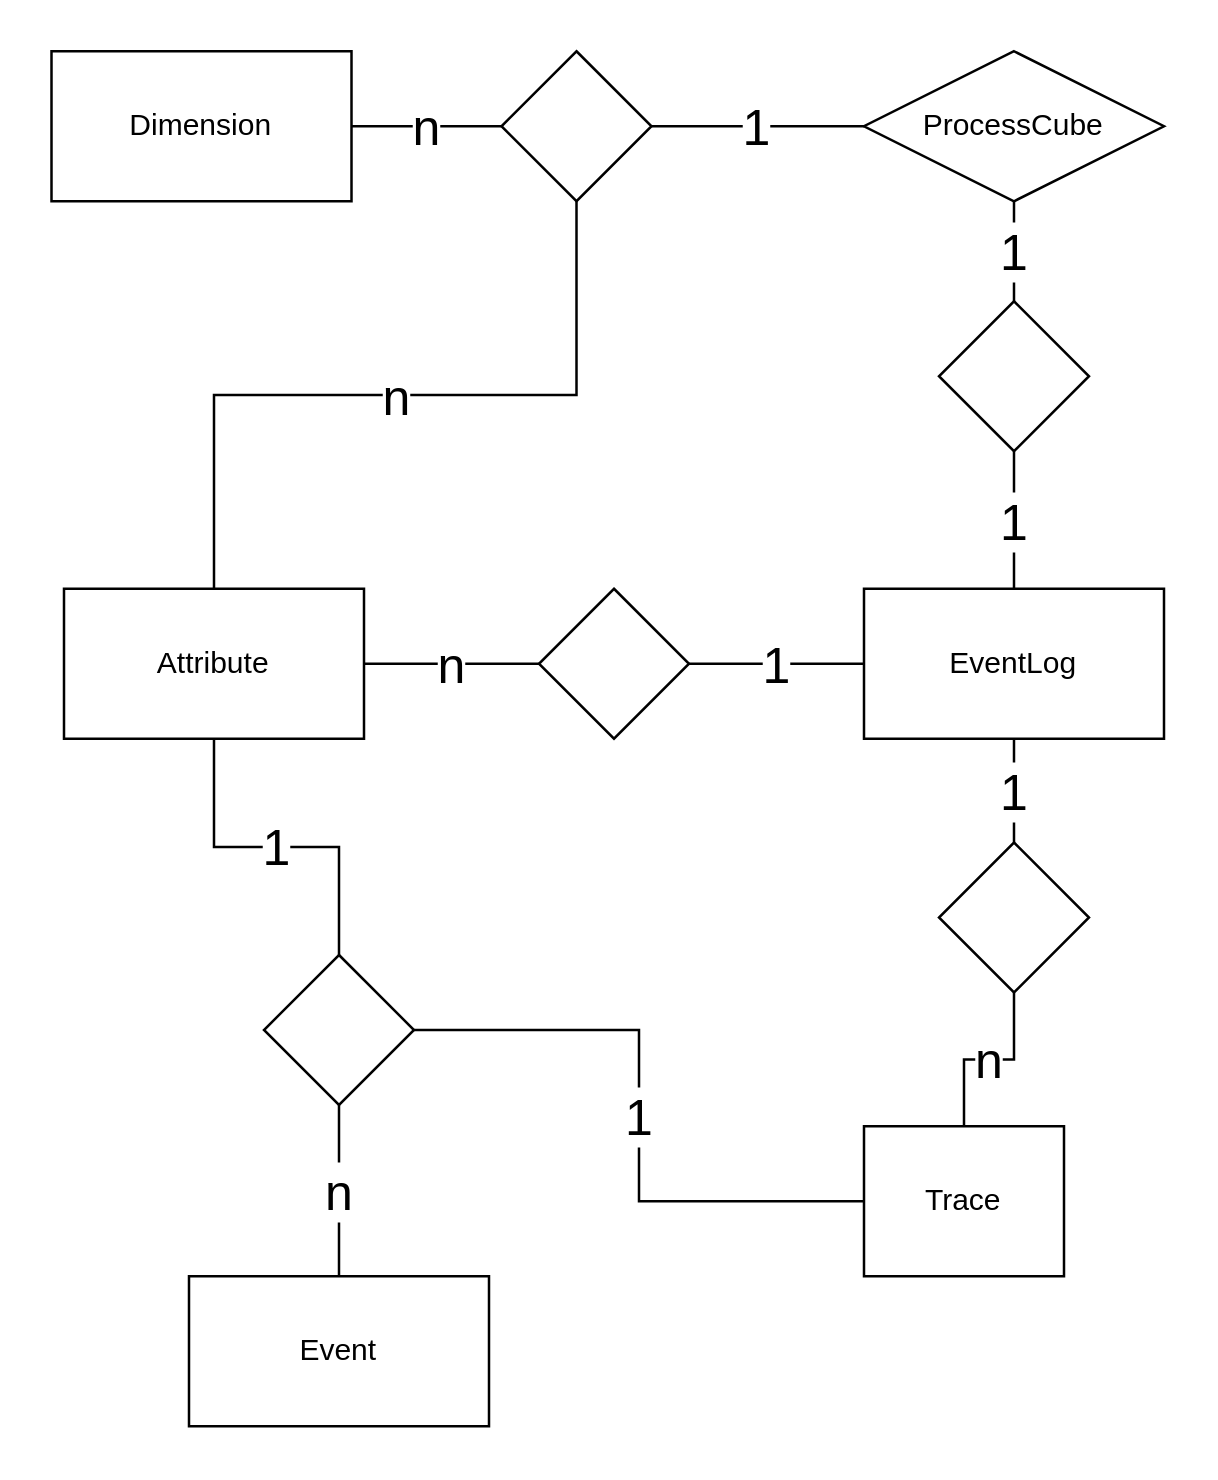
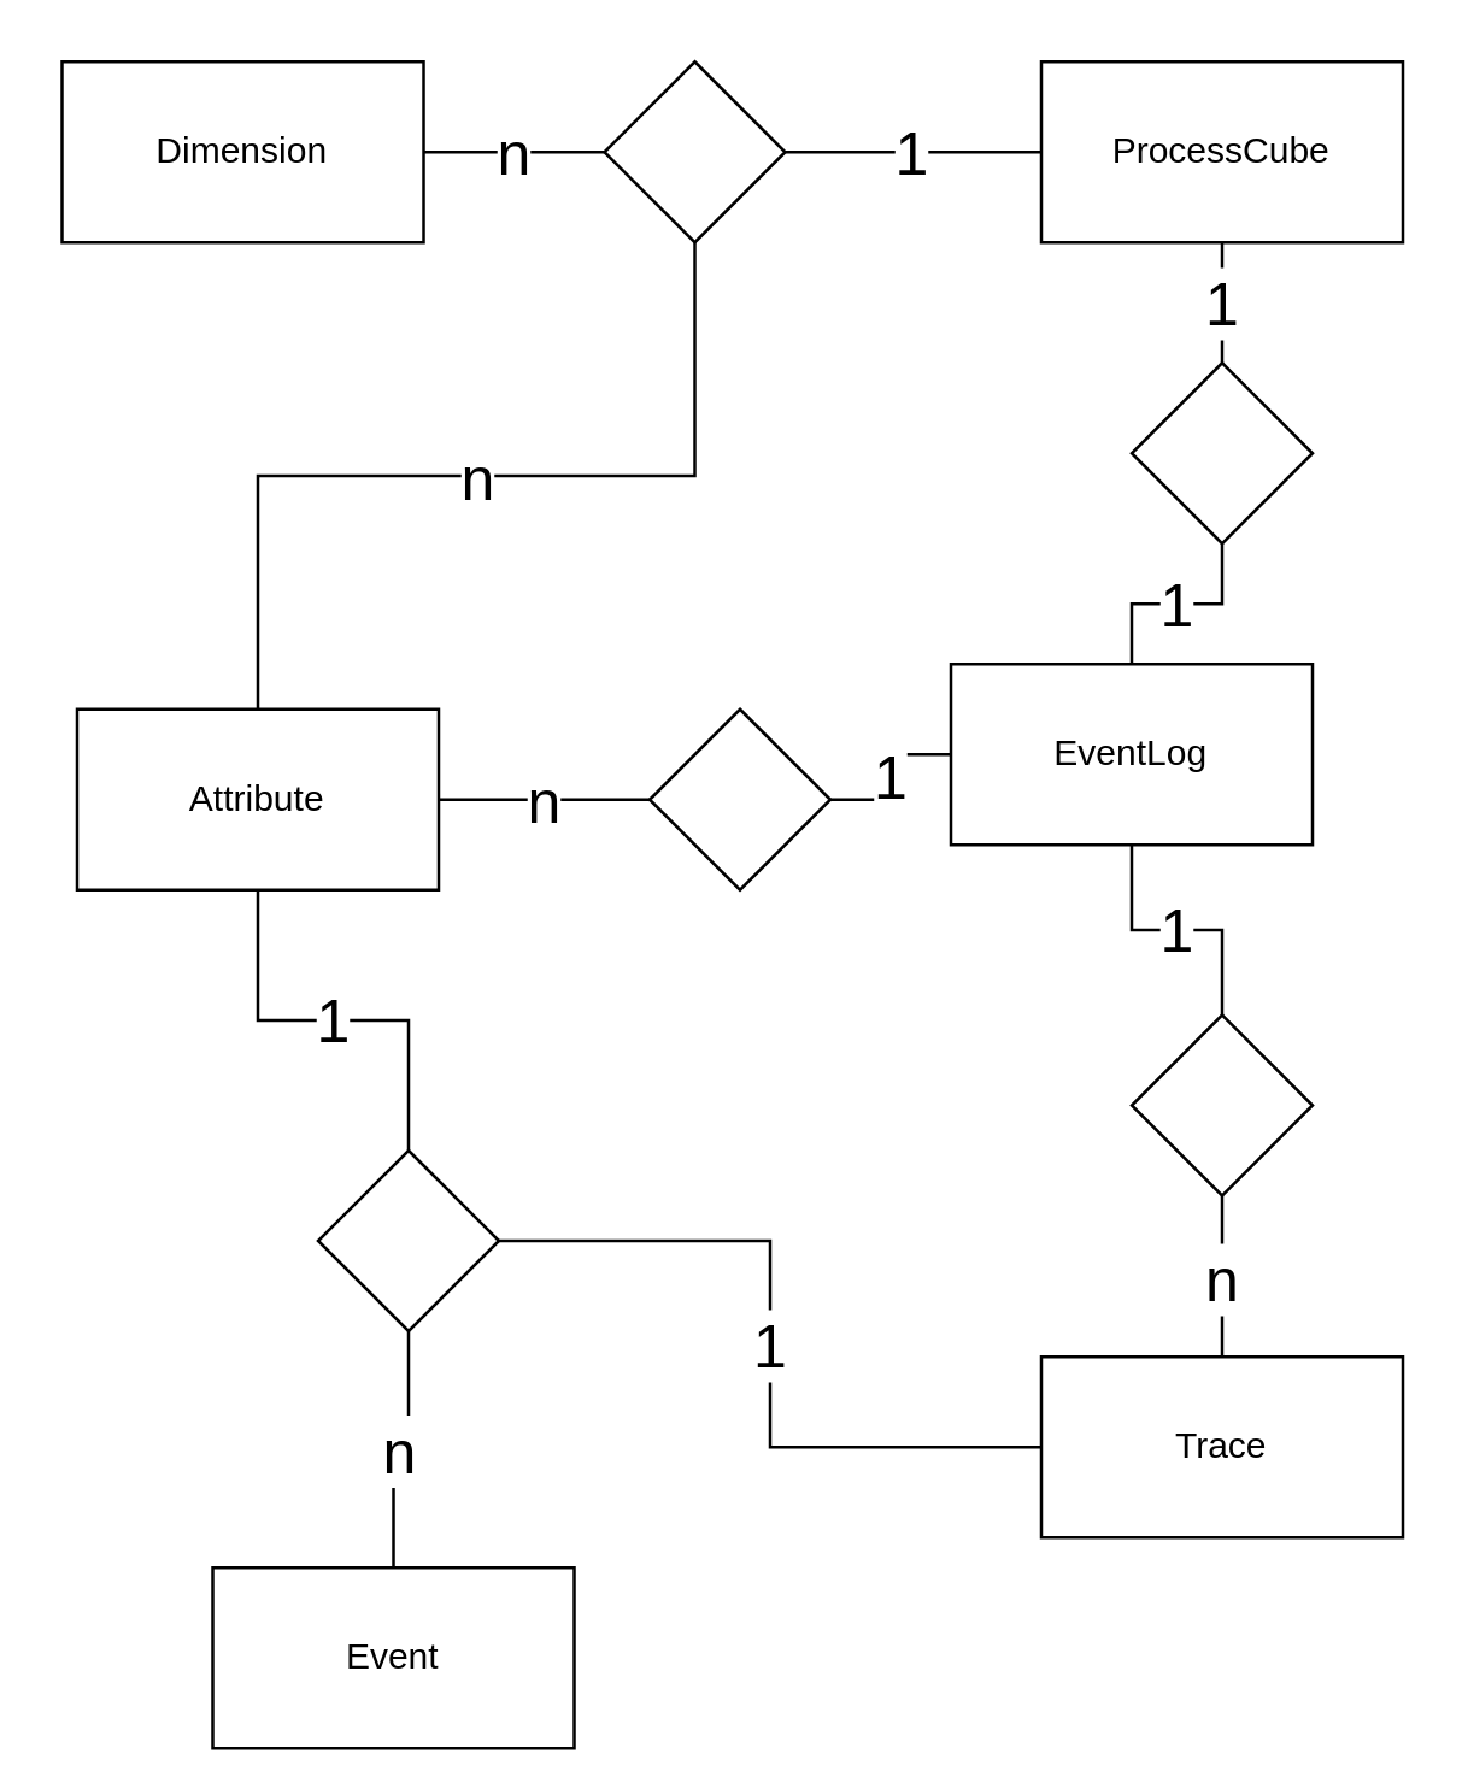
  <mxCell id="0" />
  <mxCell id="1" parent="0" />
- <mxCell id="2" value="EventLog" style="rounded=0;whiteSpace=wrap;html=1;" vertex="1" parent="1"><mxGeometry x="345" y="235" width="120" height="60" as="geometry" /></mxCell>
+ <mxCell id="2" value="EventLog" style="rounded=0;whiteSpace=wrap;html=1;" vertex="1" parent="1"><mxGeometry x="315" y="220" width="120" height="60" as="geometry" /></mxCell>
  <mxCell id="3" value="n" style="edgeStyle=orthogonalEdgeStyle;rounded=0;orthogonalLoop=1;jettySize=auto;html=1;exitX=0.5;exitY=0;exitDx=0;exitDy=0;endArrow=none;endFill=0;fontSize=20;entryX=0.5;entryY=1;entryDx=0;entryDy=0;" edge="1" parent="1" source="4" target="24"><mxGeometry relative="1" as="geometry"><mxPoint x="225" y="170" as="targetPoint" /></mxGeometry></mxCell>
  <mxCell id="4" value="Attribute" style="rounded=0;whiteSpace=wrap;html=1;" vertex="1" parent="1"><mxGeometry x="25" y="235" width="120" height="60" as="geometry" /></mxCell>
  <mxCell id="5" value="n" style="edgeStyle=orthogonalEdgeStyle;rounded=0;orthogonalLoop=1;jettySize=auto;html=1;endArrow=none;endFill=0;fontSize=20;" edge="1" parent="1" source="6" target="24"><mxGeometry relative="1" as="geometry" /></mxCell>
  <mxCell id="6" value="Dimension&lt;br&gt;" style="rounded=0;whiteSpace=wrap;html=1;" vertex="1" parent="1"><mxGeometry x="20" y="20" width="120" height="60" as="geometry" /></mxCell>
- <mxCell id="7" value="Event" style="rounded=0;whiteSpace=wrap;html=1;" vertex="1" parent="1"><mxGeometry x="75" y="510" width="120" height="60" as="geometry" /></mxCell>
- <mxCell id="8" value="Trace" style="rounded=0;whiteSpace=wrap;html=1;" vertex="1" parent="1"><mxGeometry x="345" y="450" width="80" height="60" as="geometry" /></mxCell>
+ <mxCell id="7" value="Event" style="rounded=0;whiteSpace=wrap;html=1;" vertex="1" parent="1"><mxGeometry x="70" y="520" width="120" height="60" as="geometry" /></mxCell>
+ <mxCell id="8" value="Trace" style="rounded=0;whiteSpace=wrap;html=1;" vertex="1" parent="1"><mxGeometry x="345" y="450" width="120" height="60" as="geometry" /></mxCell>
  <mxCell id="9" value="1" style="rounded=0;orthogonalLoop=1;jettySize=auto;html=1;exitX=1;exitY=0.5;exitDx=0;exitDy=0;entryX=0;entryY=0.5;entryDx=0;entryDy=0;endArrow=none;endFill=0;fontSize=20;edgeStyle=orthogonalEdgeStyle;elbow=vertical;" edge="1" parent="1" source="11" target="8"><mxGeometry relative="1" as="geometry" /></mxCell>
  <mxCell id="10" value="n" style="edgeStyle=orthogonalEdgeStyle;rounded=0;orthogonalLoop=1;jettySize=auto;html=1;exitX=0.5;exitY=1;exitDx=0;exitDy=0;entryX=0.5;entryY=0;entryDx=0;entryDy=0;endArrow=none;endFill=0;fontSize=20;" edge="1" parent="1" source="11" target="7"><mxGeometry relative="1" as="geometry" /></mxCell>
  <mxCell id="11" value="" style="rhombus;whiteSpace=wrap;html=1;" vertex="1" parent="1"><mxGeometry x="105" y="381.5" width="60" height="60" as="geometry" /></mxCell>
  <mxCell id="12" value="1" style="rounded=0;orthogonalLoop=1;jettySize=auto;html=1;exitX=0.5;exitY=0;exitDx=0;exitDy=0;entryX=0.5;entryY=1;entryDx=0;entryDy=0;endArrow=none;endFill=0;fontSize=20;edgeStyle=orthogonalEdgeStyle;" edge="1" parent="1" source="11" target="4"><mxGeometry relative="1" as="geometry"><mxPoint x="105" y="235" as="sourcePoint" /></mxGeometry></mxCell>
  <mxCell id="13" style="edgeStyle=none;rounded=0;orthogonalLoop=1;jettySize=auto;html=1;exitX=0.5;exitY=0;exitDx=0;exitDy=0;endArrow=none;endFill=0;" edge="1" parent="1"><mxGeometry relative="1" as="geometry"><mxPoint x="105" y="235" as="sourcePoint" /><mxPoint x="105" y="235" as="targetPoint" /></mxGeometry></mxCell>
  <mxCell id="14" style="edgeStyle=none;rounded=0;orthogonalLoop=1;jettySize=auto;html=1;exitX=0.5;exitY=1;exitDx=0;exitDy=0;endArrow=none;endFill=0;" edge="1" parent="1" source="4" target="4"><mxGeometry relative="1" as="geometry" /></mxCell>
  <mxCell id="15" value="&lt;font style=&quot;font-size: 20px&quot;&gt;n&lt;/font&gt;" style="edgeStyle=orthogonalEdgeStyle;rounded=0;orthogonalLoop=1;jettySize=auto;html=1;endArrow=none;endFill=0;" edge="1" parent="1" source="17" target="4"><mxGeometry relative="1" as="geometry" /></mxCell>
  <mxCell id="16" value="1" style="edgeStyle=orthogonalEdgeStyle;rounded=0;orthogonalLoop=1;jettySize=auto;html=1;endArrow=none;endFill=0;fontSize=20;" edge="1" parent="1" source="17" target="2"><mxGeometry relative="1" as="geometry" /></mxCell>
  <mxCell id="17" value="" style="rhombus;whiteSpace=wrap;html=1;" vertex="1" parent="1"><mxGeometry x="215" y="235" width="60" height="60" as="geometry" /></mxCell>
  <mxCell id="18" value="n" style="edgeStyle=orthogonalEdgeStyle;rounded=0;orthogonalLoop=1;jettySize=auto;html=1;endArrow=none;endFill=0;fontSize=20;" edge="1" parent="1" source="20" target="8"><mxGeometry relative="1" as="geometry" /></mxCell>
  <mxCell id="19" value="1" style="edgeStyle=orthogonalEdgeStyle;rounded=0;orthogonalLoop=1;jettySize=auto;html=1;endArrow=none;endFill=0;fontSize=20;" edge="1" parent="1" source="20" target="2"><mxGeometry relative="1" as="geometry" /></mxCell>
  <mxCell id="20" value="" style="rhombus;whiteSpace=wrap;html=1;" vertex="1" parent="1"><mxGeometry x="375" y="336.5" width="60" height="60" as="geometry" /></mxCell>
  <mxCell id="21" value="1&lt;br&gt;" style="edgeStyle=orthogonalEdgeStyle;rounded=0;orthogonalLoop=1;jettySize=auto;html=1;endArrow=none;endFill=0;fontSize=20;" edge="1" parent="1" source="23" target="24"><mxGeometry relative="1" as="geometry" /></mxCell>
  <mxCell id="22" value="1" style="edgeStyle=orthogonalEdgeStyle;rounded=0;orthogonalLoop=1;jettySize=auto;html=1;endArrow=none;endFill=0;fontSize=20;" edge="1" parent="1" source="23" target="26"><mxGeometry relative="1" as="geometry" /></mxCell>
- <mxCell id="23" value="ProcessCube&lt;br&gt;" style="rhombus;whiteSpace=wrap;html=1;" vertex="1" parent="1"><mxGeometry x="345" y="20" width="120" height="60" as="geometry" /></mxCell>
+ <mxCell id="23" value="ProcessCube&lt;br&gt;" style="rounded=0;whiteSpace=wrap;html=1;" vertex="1" parent="1"><mxGeometry x="345" y="20" width="120" height="60" as="geometry" /></mxCell>
  <mxCell id="24" value="" style="rhombus;whiteSpace=wrap;html=1;aspect=fixed;" vertex="1" parent="1"><mxGeometry x="200" y="20" width="60" height="60" as="geometry" /></mxCell>
  <mxCell id="25" value="1" style="edgeStyle=orthogonalEdgeStyle;rounded=0;orthogonalLoop=1;jettySize=auto;html=1;endArrow=none;endFill=0;fontSize=20;" edge="1" parent="1" source="26" target="2"><mxGeometry relative="1" as="geometry" /></mxCell>
  <mxCell id="26" value="" style="rhombus;whiteSpace=wrap;html=1;" vertex="1" parent="1"><mxGeometry x="375" y="120" width="60" height="60" as="geometry" /></mxCell>
